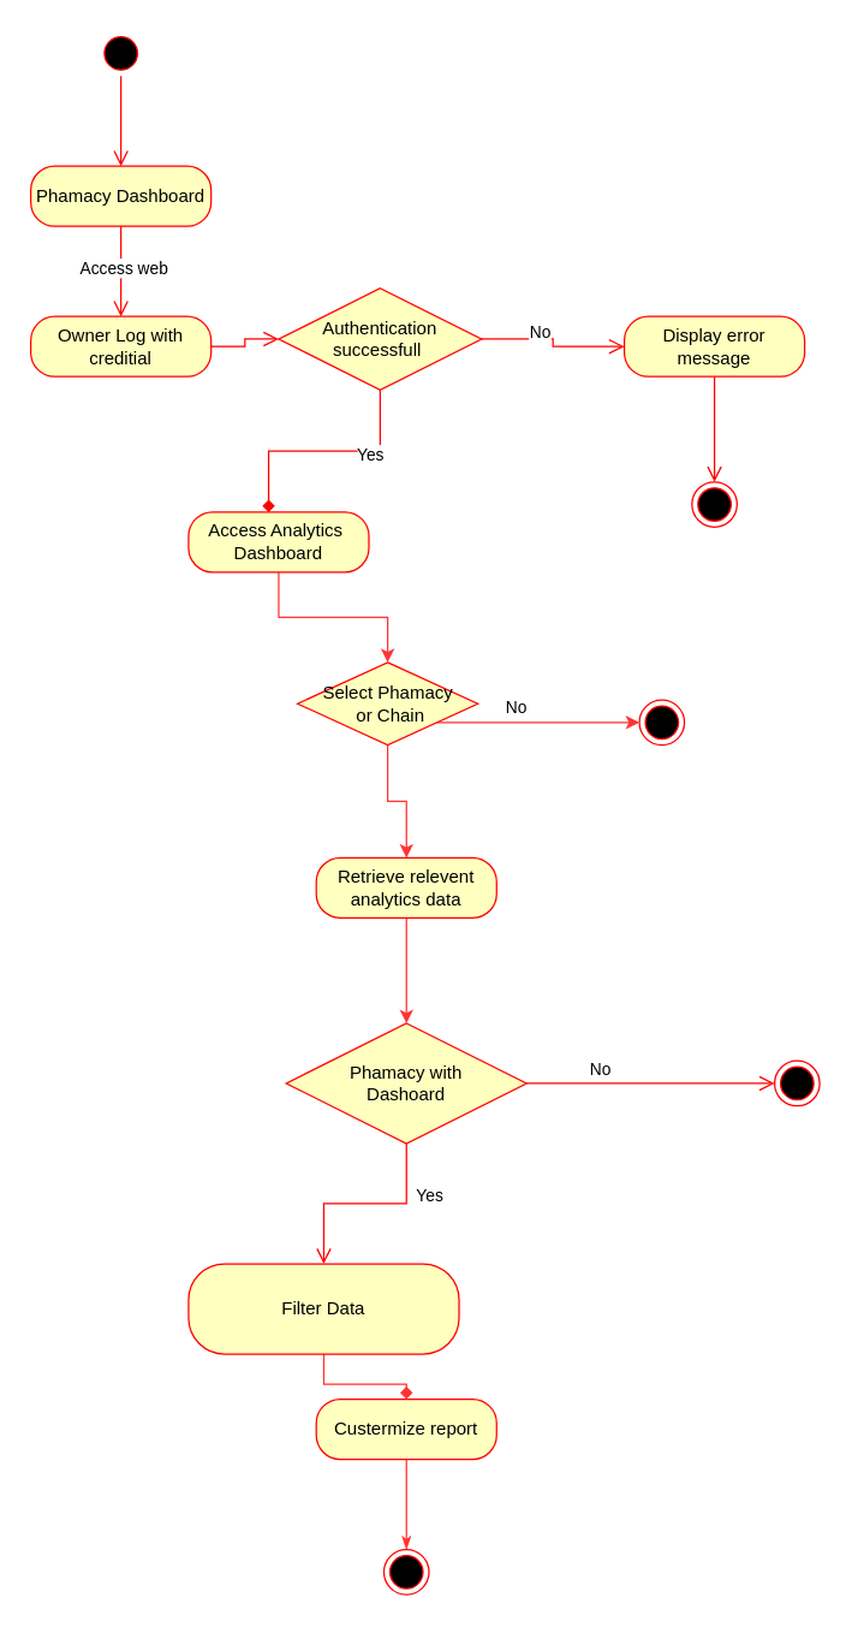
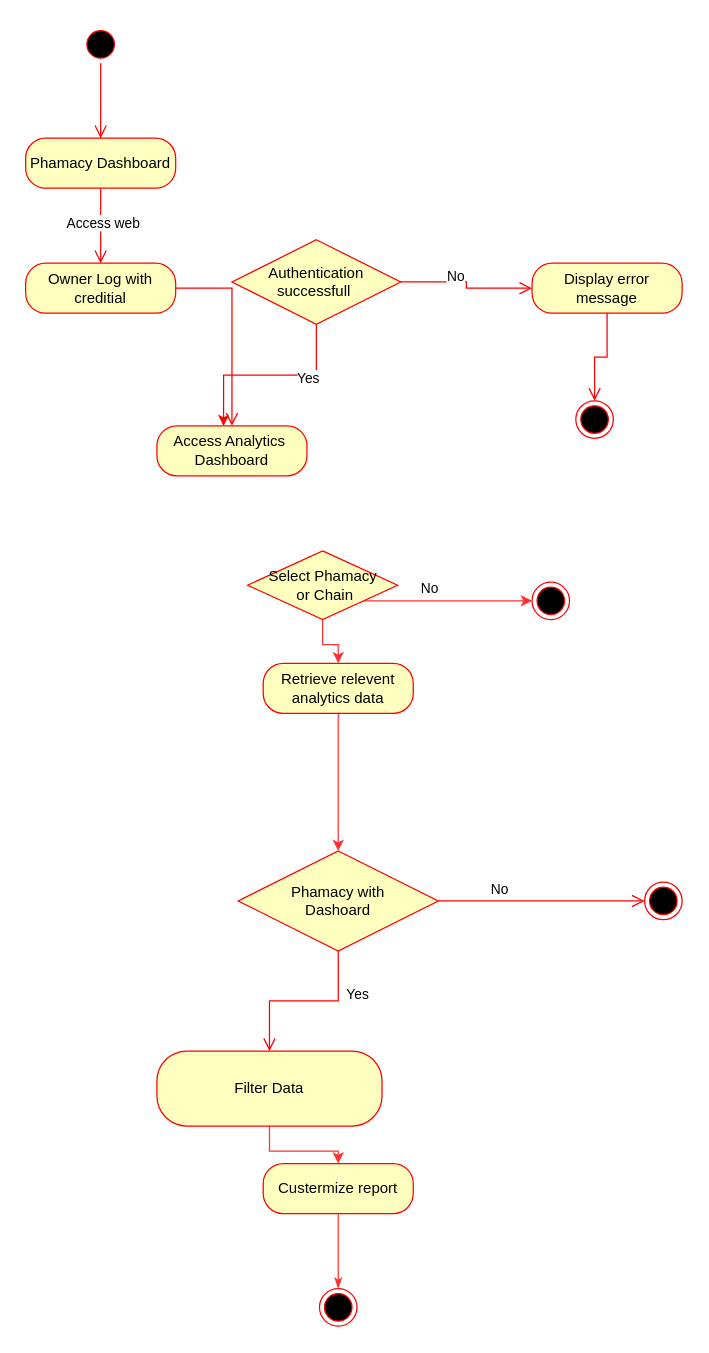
  <mxCell id="0" />
  <mxCell id="1" parent="0" />
  <mxCell id="2" value="" style="ellipse;html=1;shape=startState;fillColor=#000000;strokeColor=#ff0000;" parent="1" vertex="1"><mxGeometry x="65" y="20" width="30" height="30" as="geometry" /></mxCell>
  <mxCell id="3" value="" style="edgeStyle=orthogonalEdgeStyle;html=1;verticalAlign=bottom;endArrow=open;endSize=8;strokeColor=#ff0000;rounded=0;" parent="1" source="2" edge="1"><mxGeometry relative="1" as="geometry"><mxPoint x="80" y="110" as="targetPoint" /></mxGeometry></mxCell>
  <mxCell id="4" value="Phamacy Dashboard" style="rounded=1;whiteSpace=wrap;html=1;arcSize=40;fontColor=#000000;fillColor=#ffffc0;strokeColor=#ff0000;" parent="1" vertex="1"><mxGeometry x="20" y="110" width="120" height="40" as="geometry" /></mxCell>
  <mxCell id="5" value="" style="edgeStyle=orthogonalEdgeStyle;html=1;verticalAlign=bottom;endArrow=open;endSize=8;strokeColor=#ff0000;rounded=0;" parent="1" source="4" edge="1"><mxGeometry relative="1" as="geometry"><mxPoint x="80" y="210" as="targetPoint" /></mxGeometry></mxCell>
  <mxCell id="6" value="Access web" style="edgeLabel;html=1;align=center;verticalAlign=middle;resizable=0;points=[];" vertex="1" connectable="0" parent="5"><mxGeometry x="-0.097" y="1" relative="1" as="geometry"><mxPoint as="offset" /></mxGeometry></mxCell>
  <mxCell id="7" value="Authentication&lt;div&gt;successfull&amp;nbsp;&lt;/div&gt;" style="rhombus;whiteSpace=wrap;html=1;fontColor=#000000;fillColor=#ffffc0;strokeColor=#ff0000;" parent="1" vertex="1"><mxGeometry x="185" y="191.25" width="135" height="67.5" as="geometry" /></mxCell>
- <mxCell id="8" value="" style="edgeStyle=orthogonalEdgeStyle;html=1;align=left;verticalAlign=top;endArrow=open;endSize=8;strokeColor=#ff0000;rounded=0;entryX=0;entryY=0.5;entryDx=0;entryDy=0;exitX=1;exitY=0.5;exitDx=0;exitDy=0;" parent="1" source="22" edge="1" target="7"><mxGeometry x="-1" relative="1" as="geometry"><mxPoint x="25" y="552.51" as="targetPoint" /><mxPoint x="25.053" y="507.484" as="sourcePoint" /><mxPoint as="offset" /></mxGeometry></mxCell>
+ <mxCell id="8" value="" style="edgeStyle=orthogonalEdgeStyle;html=1;align=left;verticalAlign=top;endArrow=open;endSize=8;strokeColor=#ff0000;rounded=0;exitX=1;exitY=0.5;exitDx=0;exitDy=0;" parent="1" source="22" edge="1" target="26"><mxGeometry x="-1" relative="1" as="geometry"><mxPoint x="25" y="552.51" as="targetPoint" /><mxPoint x="25.053" y="507.484" as="sourcePoint" /><mxPoint as="offset" /></mxGeometry></mxCell>
  <mxCell id="9" value="Custermize report" style="rounded=1;whiteSpace=wrap;html=1;arcSize=40;fontColor=#000000;fillColor=#ffffc0;strokeColor=#ff0000;" parent="1" vertex="1"><mxGeometry x="210" y="930" width="120" height="40" as="geometry" /></mxCell>
  <mxCell id="10" value="Phamacy with&lt;div&gt;Dashoard&lt;/div&gt;" style="rhombus;whiteSpace=wrap;html=1;fontColor=#000000;fillColor=#ffffc0;strokeColor=#ff0000;" parent="1" vertex="1"><mxGeometry x="190" y="680" width="160" height="80" as="geometry" /></mxCell>
  <mxCell id="11" value="" style="ellipse;html=1;shape=endState;fillColor=#000000;strokeColor=#ff0000;" parent="1" vertex="1"><mxGeometry x="515" y="705" width="30" height="30" as="geometry" /></mxCell>
- <mxCell id="12" value="Display error message" style="rounded=1;whiteSpace=wrap;html=1;arcSize=40;fontColor=#000000;fillColor=#ffffc0;strokeColor=#ff0000;" parent="1" vertex="1"><mxGeometry x="415" y="210" width="120" height="40" as="geometry" /></mxCell>
- <mxCell id="13" style="edgeStyle=orthogonalEdgeStyle;rounded=0;orthogonalLoop=1;jettySize=auto;html=1;entryX=0.5;entryY=0;entryDx=0;entryDy=0;strokeColor=#FF3333;endArrow=diamond;" edge="1" parent="1" source="14" target="9"><mxGeometry relative="1" as="geometry" /></mxCell>
+ <mxCell id="12" value="Display error message" style="rounded=1;whiteSpace=wrap;html=1;arcSize=40;fontColor=#000000;fillColor=#ffffc0;strokeColor=#ff0000;" parent="1" vertex="1"><mxGeometry x="425" y="210" width="120" height="40" as="geometry" /></mxCell>
+ <mxCell id="13" style="edgeStyle=orthogonalEdgeStyle;rounded=0;orthogonalLoop=1;jettySize=auto;html=1;entryX=0.5;entryY=0;entryDx=0;entryDy=0;strokeColor=#FF3333;" edge="1" parent="1" source="14" target="9"><mxGeometry relative="1" as="geometry" /></mxCell>
  <mxCell id="14" value="Filter Data" style="rounded=1;whiteSpace=wrap;html=1;arcSize=40;fontColor=#000000;fillColor=#ffffc0;strokeColor=#ff0000;" parent="1" vertex="1"><mxGeometry x="125" y="840" width="180" height="60" as="geometry" /></mxCell>
  <mxCell id="15" value="" style="edgeStyle=orthogonalEdgeStyle;rounded=0;orthogonalLoop=1;jettySize=auto;html=1;endArrow=none;endFill=0;startArrow=classicThin;startFill=1;strokeColor=#FF3333;" edge="1" parent="1" source="16" target="9"><mxGeometry relative="1" as="geometry" /></mxCell>
  <mxCell id="16" value="" style="ellipse;html=1;shape=endState;fillColor=#000000;strokeColor=#ff0000;" parent="1" vertex="1"><mxGeometry x="255" y="1030" width="30" height="30" as="geometry" /></mxCell>
  <mxCell id="17" value="" style="ellipse;html=1;shape=endState;fillColor=#000000;strokeColor=#ff0000;" vertex="1" parent="1"><mxGeometry x="460" y="320" width="30" height="30" as="geometry" /></mxCell>
  <mxCell id="18" value="" style="edgeStyle=orthogonalEdgeStyle;html=1;align=left;verticalAlign=bottom;endArrow=open;endSize=8;strokeColor=#ff0000;rounded=0;exitX=0.5;exitY=1;exitDx=0;exitDy=0;" edge="1" parent="1" source="12" target="17"><mxGeometry x="-0.429" y="21" relative="1" as="geometry"><mxPoint x="515" y="240" as="targetPoint" /><mxPoint x="240" y="120" as="sourcePoint" /><mxPoint as="offset" /></mxGeometry></mxCell>
  <mxCell id="19" value="Yes" style="edgeStyle=orthogonalEdgeStyle;html=1;align=left;verticalAlign=top;endArrow=open;endSize=8;strokeColor=#ff0000;rounded=0;entryX=0.5;entryY=0;entryDx=0;entryDy=0;exitX=0.5;exitY=1;exitDx=0;exitDy=0;" edge="1" parent="1" source="10" target="14"><mxGeometry x="-0.68" y="5" relative="1" as="geometry"><mxPoint x="90" y="809" as="targetPoint" /><mxPoint as="offset" /><mxPoint x="90" y="779" as="sourcePoint" /></mxGeometry></mxCell>
  <mxCell id="20" value="" style="edgeStyle=orthogonalEdgeStyle;html=1;verticalAlign=bottom;endArrow=open;endSize=8;strokeColor=#ff0000;rounded=0;entryX=0;entryY=0.5;entryDx=0;entryDy=0;exitX=1;exitY=0.5;exitDx=0;exitDy=0;" edge="1" parent="1" source="10" target="11"><mxGeometry relative="1" as="geometry"><mxPoint x="135" y="855" as="targetPoint" /><mxPoint x="499.24" y="740.44" as="sourcePoint" /></mxGeometry></mxCell>
  <mxCell id="21" value="No" style="edgeLabel;html=1;align=center;verticalAlign=middle;resizable=0;points=[];" vertex="1" connectable="0" parent="20"><mxGeometry x="-0.72" relative="1" as="geometry"><mxPoint x="25" y="-10" as="offset" /></mxGeometry></mxCell>
  <mxCell id="22" value="Owner Log with creditial" style="rounded=1;whiteSpace=wrap;html=1;arcSize=40;fontColor=#000000;fillColor=#ffffc0;strokeColor=#ff0000;" vertex="1" parent="1"><mxGeometry x="20" y="210" width="120" height="40" as="geometry" /></mxCell>
  <mxCell id="23" value="" style="edgeStyle=orthogonalEdgeStyle;html=1;align=left;verticalAlign=bottom;endArrow=open;endSize=8;strokeColor=#ff0000;rounded=0;exitX=1;exitY=0.5;exitDx=0;exitDy=0;entryX=0;entryY=0.5;entryDx=0;entryDy=0;" edge="1" parent="1" source="7" target="12"><mxGeometry x="-0.429" y="21" relative="1" as="geometry"><mxPoint x="635" y="252" as="targetPoint" /><mxPoint x="545" y="240" as="sourcePoint" /><mxPoint as="offset" /></mxGeometry></mxCell>
  <mxCell id="24" value="No" style="edgeLabel;html=1;align=center;verticalAlign=middle;resizable=0;points=[];" vertex="1" connectable="0" parent="23"><mxGeometry x="0.056" relative="1" as="geometry"><mxPoint x="-10" y="-10" as="offset" /></mxGeometry></mxCell>
- <mxCell id="25" style="edgeStyle=orthogonalEdgeStyle;rounded=0;orthogonalLoop=1;jettySize=auto;html=1;entryX=0.5;entryY=0;entryDx=0;entryDy=0;strokeColor=#FF3333;" edge="1" parent="1" source="26" target="31"><mxGeometry relative="1" as="geometry" /></mxCell>
  <mxCell id="26" value="Access Analytics&amp;nbsp;&lt;div&gt;Dashboard&lt;/div&gt;" style="rounded=1;whiteSpace=wrap;html=1;arcSize=40;fontColor=#000000;fillColor=#ffffc0;strokeColor=#ff0000;" vertex="1" parent="1"><mxGeometry x="125" y="340" width="120" height="40" as="geometry" /></mxCell>
- <mxCell id="27" style="edgeStyle=orthogonalEdgeStyle;rounded=0;orthogonalLoop=1;jettySize=auto;html=1;entryX=0.444;entryY=0.003;entryDx=0;entryDy=0;entryPerimeter=0;fillColor=#a20025;strokeColor=#FF0000;endArrow=diamond;" edge="1" parent="1" source="7" target="26"><mxGeometry relative="1" as="geometry" /></mxCell>
+ <mxCell id="27" style="edgeStyle=orthogonalEdgeStyle;rounded=0;orthogonalLoop=1;jettySize=auto;html=1;entryX=0.444;entryY=0.003;entryDx=0;entryDy=0;entryPerimeter=0;fillColor=#a20025;strokeColor=#FF0000;" edge="1" parent="1" source="7" target="26"><mxGeometry relative="1" as="geometry" /></mxCell>
  <mxCell id="28" value="Yes" style="edgeLabel;html=1;align=center;verticalAlign=middle;resizable=0;points=[];" vertex="1" connectable="0" parent="27"><mxGeometry x="-0.385" y="2" relative="1" as="geometry"><mxPoint as="offset" /></mxGeometry></mxCell>
  <mxCell id="29" value="No" style="edgeStyle=orthogonalEdgeStyle;rounded=0;orthogonalLoop=1;jettySize=auto;html=1;entryX=0;entryY=0.5;entryDx=0;entryDy=0;strokeColor=#FF3333;" edge="1" parent="1" source="31" target="32"><mxGeometry x="-0.212" y="10" relative="1" as="geometry"><Array as="points"><mxPoint x="375" y="480" /><mxPoint x="375" y="480" /></Array><mxPoint as="offset" /></mxGeometry></mxCell>
  <mxCell id="30" style="edgeStyle=orthogonalEdgeStyle;rounded=0;orthogonalLoop=1;jettySize=auto;html=1;entryX=0.5;entryY=0;entryDx=0;entryDy=0;strokeColor=#FF3333;" edge="1" parent="1" source="31" target="34"><mxGeometry relative="1" as="geometry" /></mxCell>
  <mxCell id="31" value="Select Phamacy&lt;div&gt;&amp;nbsp;or Chain&lt;/div&gt;" style="rhombus;whiteSpace=wrap;html=1;fontColor=#000000;fillColor=#ffffc0;strokeColor=#ff0000;" vertex="1" parent="1"><mxGeometry x="197.5" y="440" width="120" height="55" as="geometry" /></mxCell>
  <mxCell id="32" value="" style="ellipse;html=1;shape=endState;fillColor=#000000;strokeColor=#ff0000;" vertex="1" parent="1"><mxGeometry x="425" y="465" width="30" height="30" as="geometry" /></mxCell>
  <mxCell id="33" style="edgeStyle=orthogonalEdgeStyle;rounded=0;orthogonalLoop=1;jettySize=auto;html=1;entryX=0.5;entryY=0;entryDx=0;entryDy=0;strokeColor=#FF3333;" edge="1" parent="1" source="34" target="10"><mxGeometry relative="1" as="geometry" /></mxCell>
- <mxCell id="34" value="Retrieve relevent analytics data" style="rounded=1;whiteSpace=wrap;html=1;arcSize=40;fontColor=#000000;fillColor=#ffffc0;strokeColor=#ff0000;" vertex="1" parent="1"><mxGeometry x="210" y="570" width="120" height="40" as="geometry" /></mxCell>
+ <mxCell id="34" value="Retrieve relevent analytics data" style="rounded=1;whiteSpace=wrap;html=1;arcSize=40;fontColor=#000000;fillColor=#ffffc0;strokeColor=#ff0000;" vertex="1" parent="1"><mxGeometry x="210" y="530" width="120" height="40" as="geometry" /></mxCell>
